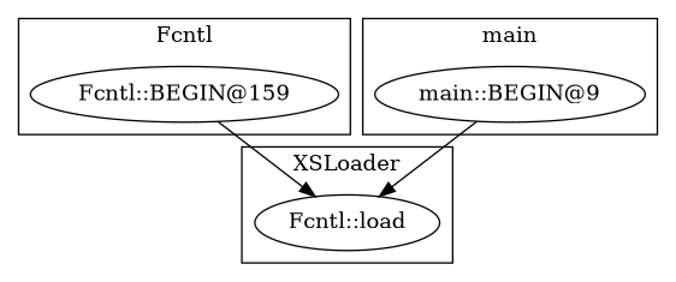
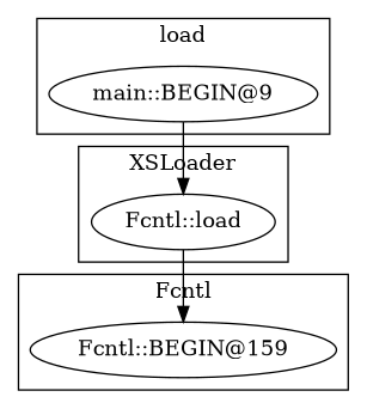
  digraph {
    n1 [label="Fcntl::load"]
    "Fcntl::BEGIN@159"
    "main::BEGIN@9"
    subgraph cluster_1 {
      label=XSLoader
      n1
    }
    subgraph cluster_2 {
      label=Fcntl
      "Fcntl::BEGIN@159"
    }
    subgraph cluster_3 {
-     label=main
+     label=load
      "main::BEGIN@9"
    }
-   "Fcntl::BEGIN@159" -> n1
+   n1 -> "Fcntl::BEGIN@159"
    "main::BEGIN@9" -> n1
  }
